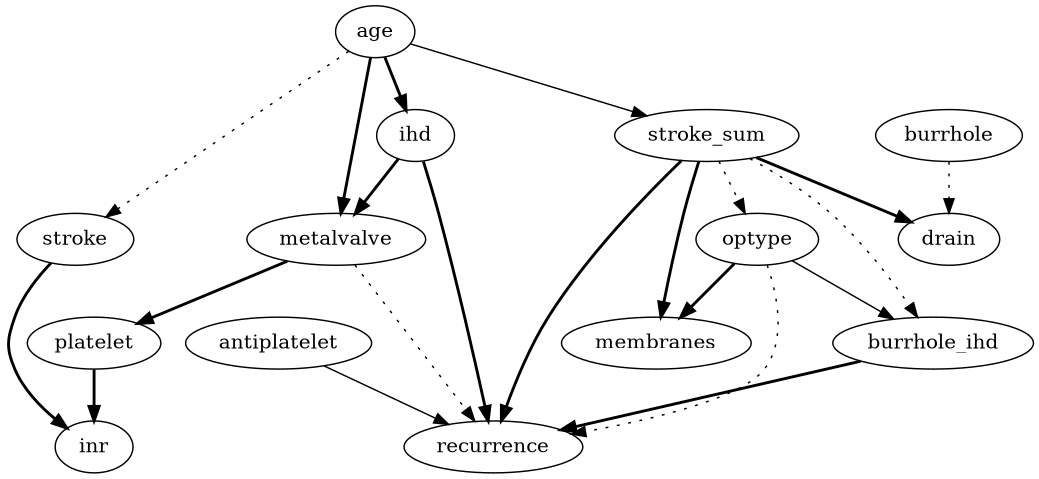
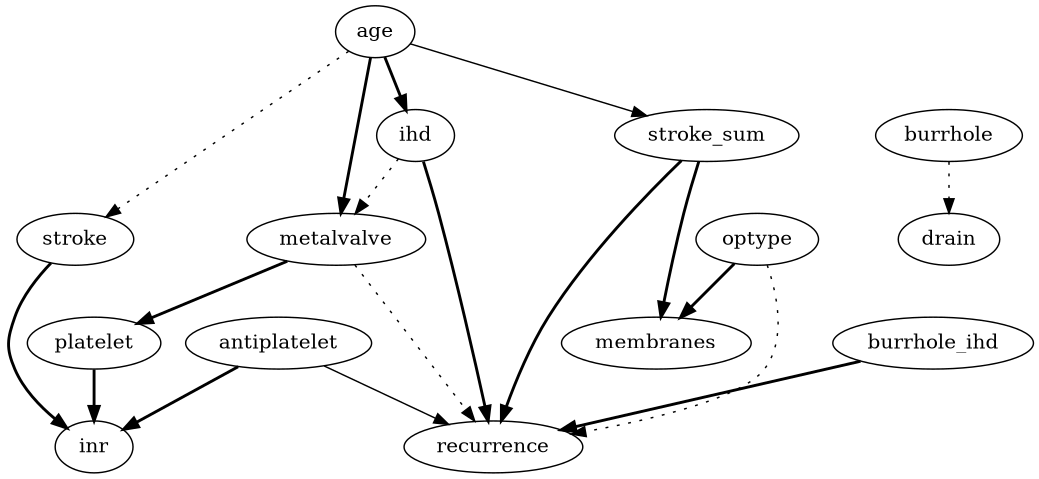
  digraph {
    edge [style=bold]
    age
    metalvalve
    stroke
    ihd
    n5 [label=stroke_sum]
    platelet
    recurrence
    inr
    n9 [label=burrhole_ihd]
    drain
    membranes
    optype
    antiplatelet
    n14 [label=burrhole]
    age -> metalvalve
    age -> stroke [style=dotted]
    age -> ihd
    age -> n5 [style=solid]
    metalvalve -> platelet
    metalvalve -> recurrence [style=dotted]
    stroke -> inr
-   ihd -> metalvalve
+   ihd -> metalvalve [style=dotted]
    ihd -> recurrence
    n5 -> recurrence
-   n5 -> n9 [style=dotted]
-   n5 -> drain
    n5 -> membranes
-   n5 -> optype [style=dotted]
    platelet -> inr
    n9 -> recurrence
    optype -> recurrence [style=dotted]
-   optype -> n9 [style=solid]
    optype -> membranes
    antiplatelet -> recurrence [style=solid]
+   antiplatelet -> inr
    n14 -> drain [style=dotted]
  }
